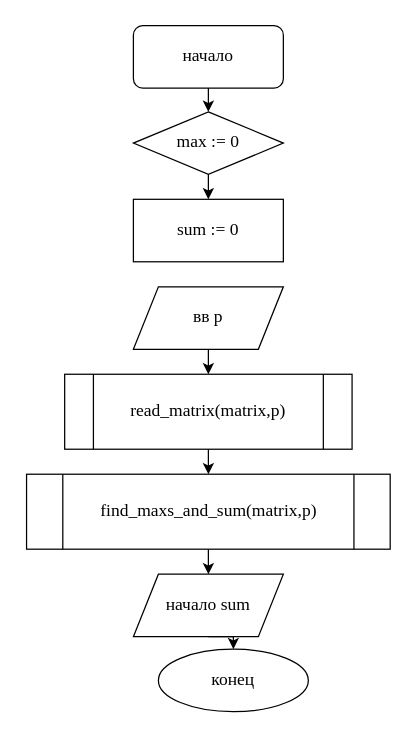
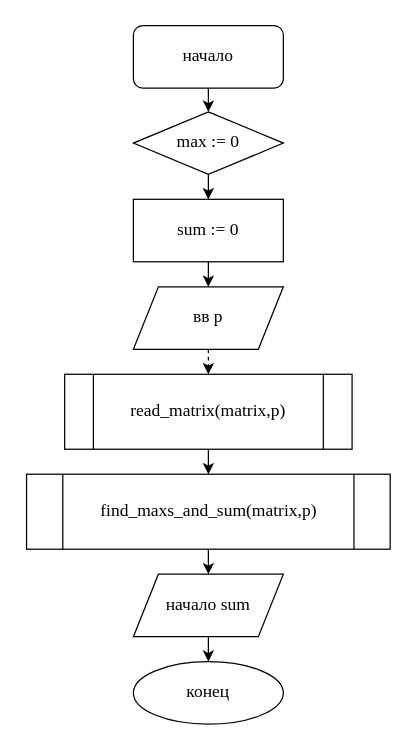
  <mxCell id="0" />
  <mxCell id="1" parent="0" />
  <mxCell id="2" style="edgeStyle=orthogonalEdgeStyle;rounded=0;orthogonalLoop=1;jettySize=auto;html=1;exitX=0.5;exitY=1;exitDx=0;exitDy=0;entryX=0.5;entryY=0;entryDx=0;entryDy=0;fontFamily=Lucida Console;fontSize=14;" edge="1" parent="1" source="3" target="5"><mxGeometry relative="1" as="geometry" /></mxCell>
  <mxCell id="3" value="начало" style="whiteSpace=wrap;html=1;fontSize=14;fontFamily=Lucida Console;rounded=1;" vertex="1" parent="1"><mxGeometry x="106" y="20" width="120" height="50" as="geometry" /></mxCell>
  <mxCell id="4" style="edgeStyle=orthogonalEdgeStyle;rounded=0;orthogonalLoop=1;jettySize=auto;html=1;exitX=0.5;exitY=1;exitDx=0;exitDy=0;entryX=0.5;entryY=0;entryDx=0;entryDy=0;fontFamily=Lucida Console;fontSize=14;" edge="1" parent="1" source="5" target="7"><mxGeometry relative="1" as="geometry" /></mxCell>
  <mxCell id="5" value="max := 0" style="rhombus;whiteSpace=wrap;html=1;fontFamily=Lucida Console;fontSize=14;" vertex="1" parent="1"><mxGeometry x="106" y="89" width="120" height="50" as="geometry" /></mxCell>
+ <mxCell id="6" style="edgeStyle=orthogonalEdgeStyle;rounded=0;orthogonalLoop=1;jettySize=auto;html=1;exitX=0.5;exitY=1;exitDx=0;exitDy=0;entryX=0.5;entryY=0;entryDx=0;entryDy=0;fontFamily=Lucida Console;fontSize=14;" edge="1" parent="1" source="7" target="9"><mxGeometry relative="1" as="geometry" /></mxCell>
  <mxCell id="7" value="sum := 0" style="rounded=0;whiteSpace=wrap;html=1;fontFamily=Lucida Console;fontSize=14;" vertex="1" parent="1"><mxGeometry x="106" y="159" width="120" height="50" as="geometry" /></mxCell>
- <mxCell id="8" style="edgeStyle=orthogonalEdgeStyle;rounded=0;orthogonalLoop=1;jettySize=auto;html=1;exitX=0.5;exitY=1;exitDx=0;exitDy=0;entryX=0.5;entryY=0;entryDx=0;entryDy=0;fontFamily=Lucida Console;fontSize=14;" edge="1" parent="1" source="9" target="11"><mxGeometry relative="1" as="geometry" /></mxCell>
+ <mxCell id="8" style="edgeStyle=orthogonalEdgeStyle;rounded=0;orthogonalLoop=1;jettySize=auto;html=1;exitX=0.5;exitY=1;exitDx=0;exitDy=0;entryX=0.5;entryY=0;entryDx=0;entryDy=0;fontFamily=Lucida Console;fontSize=14;dashed=1;" edge="1" parent="1" source="9" target="11"><mxGeometry relative="1" as="geometry" /></mxCell>
  <mxCell id="9" value="вв p" style="shape=parallelogram;perimeter=parallelogramPerimeter;whiteSpace=wrap;html=1;fixedSize=1;fontFamily=Lucida Console;fontSize=14;" vertex="1" parent="1"><mxGeometry x="106" y="229" width="120" height="50" as="geometry" /></mxCell>
  <mxCell id="10" style="edgeStyle=orthogonalEdgeStyle;rounded=0;orthogonalLoop=1;jettySize=auto;html=1;exitX=0.5;exitY=1;exitDx=0;exitDy=0;entryX=0.5;entryY=0;entryDx=0;entryDy=0;fontFamily=Lucida Console;fontSize=14;" edge="1" parent="1" source="11" target="13"><mxGeometry relative="1" as="geometry" /></mxCell>
  <mxCell id="11" value="read_matrix(matrix,p)" style="shape=process;whiteSpace=wrap;html=1;backgroundOutline=1;fontFamily=Lucida Console;fontSize=14;" vertex="1" parent="1"><mxGeometry x="51" y="299" width="230" height="60" as="geometry" /></mxCell>
  <mxCell id="12" style="edgeStyle=orthogonalEdgeStyle;rounded=0;orthogonalLoop=1;jettySize=auto;html=1;exitX=0.5;exitY=1;exitDx=0;exitDy=0;entryX=0.5;entryY=0;entryDx=0;entryDy=0;fontFamily=Lucida Console;fontSize=14;" edge="1" parent="1" source="13" target="15"><mxGeometry relative="1" as="geometry" /></mxCell>
  <mxCell id="13" value="find_maxs_and_sum(matrix,p)" style="shape=process;whiteSpace=wrap;html=1;backgroundOutline=1;fontFamily=Lucida Console;fontSize=14;" vertex="1" parent="1"><mxGeometry x="20.5" y="379" width="291" height="60" as="geometry" /></mxCell>
  <mxCell id="14" style="edgeStyle=orthogonalEdgeStyle;rounded=0;orthogonalLoop=1;jettySize=auto;html=1;exitX=0.5;exitY=1;exitDx=0;exitDy=0;entryX=0.5;entryY=0;entryDx=0;entryDy=0;fontFamily=Lucida Console;fontSize=14;" edge="1" parent="1" source="15" target="16"><mxGeometry relative="1" as="geometry" /></mxCell>
  <mxCell id="15" value="начало sum" style="shape=parallelogram;perimeter=parallelogramPerimeter;whiteSpace=wrap;html=1;fixedSize=1;fontFamily=Lucida Console;fontSize=14;" vertex="1" parent="1"><mxGeometry x="106" y="459" width="120" height="50" as="geometry" /></mxCell>
- <mxCell id="16" value="конец" style="ellipse;whiteSpace=wrap;html=1;fontFamily=Lucida Console;fontSize=14;" vertex="1" parent="1"><mxGeometry x="126" y="519" width="120" height="50" as="geometry" /></mxCell>
+ <mxCell id="16" value="конец" style="ellipse;whiteSpace=wrap;html=1;fontFamily=Lucida Console;fontSize=14;" vertex="1" parent="1"><mxGeometry x="106" y="529" width="120" height="50" as="geometry" /></mxCell>
